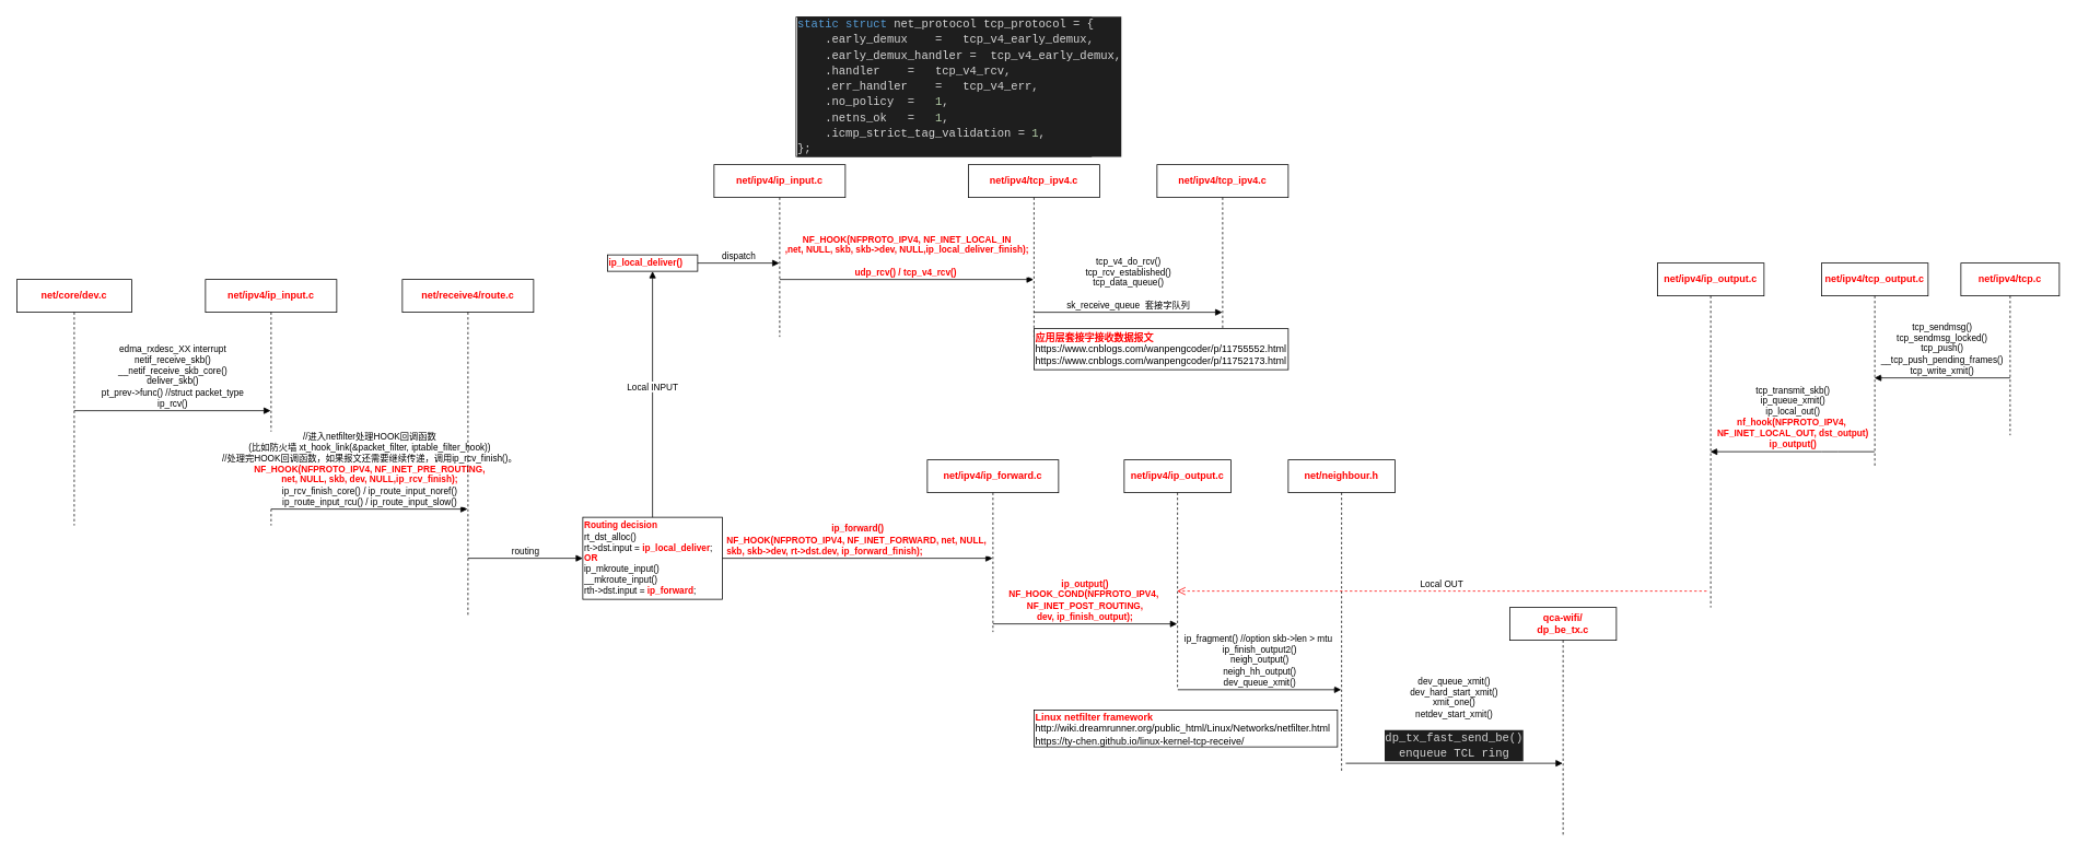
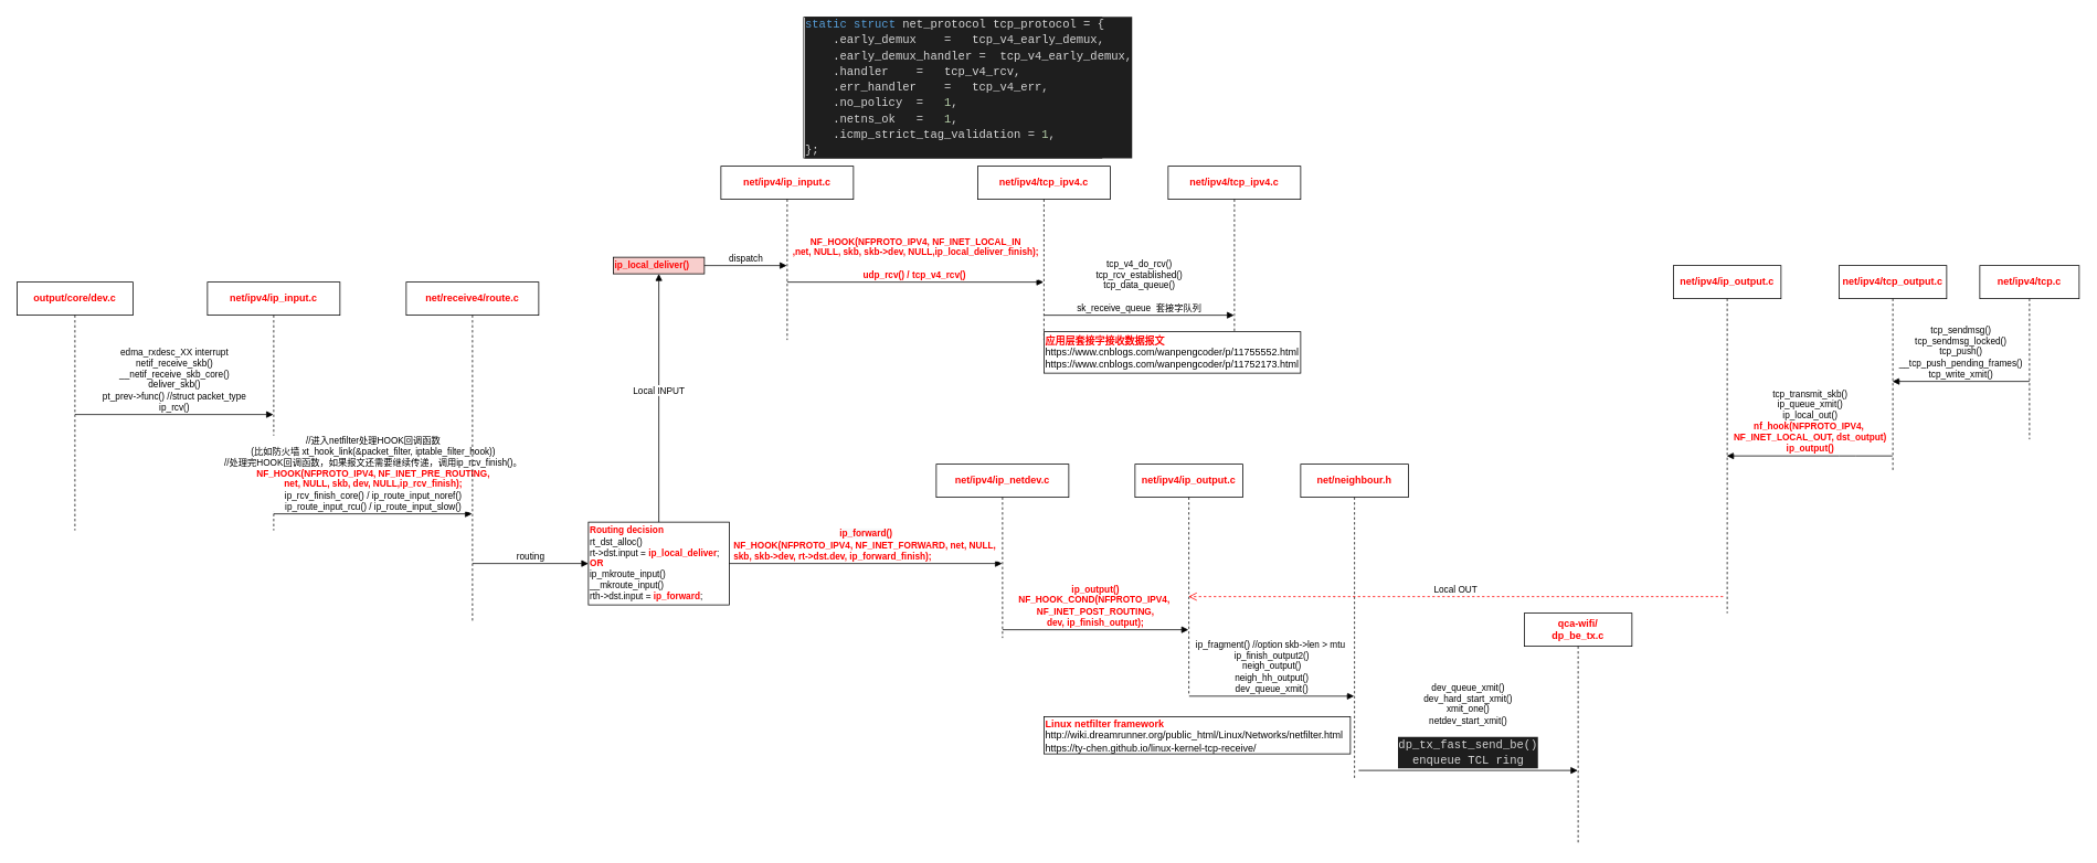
  <mxCell id="0" />
  <mxCell id="1" parent="0" />
- <mxCell id="2" value="&lt;font color=&quot;#ff0000&quot;&gt;&lt;b&gt;net/core/dev.c&lt;/b&gt;&lt;/font&gt;" style="shape=umlLifeline;perimeter=lifelinePerimeter;whiteSpace=wrap;html=1;container=1;collapsible=0;recursiveResize=0;outlineConnect=0;" vertex="1" parent="1"><mxGeometry x="20" y="340" width="140" height="300" as="geometry" /></mxCell>
+ <mxCell id="2" value="&lt;font color=&quot;#ff0000&quot;&gt;&lt;b&gt;output/core/dev.c&lt;/b&gt;&lt;/font&gt;" style="shape=umlLifeline;perimeter=lifelinePerimeter;whiteSpace=wrap;html=1;container=1;collapsible=0;recursiveResize=0;outlineConnect=0;" vertex="1" parent="1"><mxGeometry x="20" y="340" width="140" height="300" as="geometry" /></mxCell>
  <mxCell id="3" value="edma_rxdesc_XX interrupt&lt;br&gt;netif_receive_skb()&lt;br&gt;__netif_receive_skb_core()&lt;br&gt;deliver_skb()&lt;br&gt;pt_prev-&amp;gt;func() //struct packet_type&lt;br&gt;ip_rcv()" style="html=1;verticalAlign=bottom;endArrow=block;" edge="1" parent="2" target="4"><mxGeometry width="80" relative="1" as="geometry"><mxPoint x="70" y="160" as="sourcePoint" /><mxPoint x="150" y="160" as="targetPoint" /></mxGeometry></mxCell>
  <mxCell id="4" value="&lt;font color=&quot;#ff0000&quot;&gt;&lt;b&gt;net/ipv4/ip_input.c&lt;/b&gt;&lt;/font&gt;" style="shape=umlLifeline;perimeter=lifelinePerimeter;whiteSpace=wrap;html=1;container=1;collapsible=0;recursiveResize=0;outlineConnect=0;" vertex="1" parent="1"><mxGeometry x="250" y="340" width="160" height="300" as="geometry" /></mxCell>
  <mxCell id="5" value="&lt;div&gt;//进入netfilter处理HOOK回调函数&lt;/div&gt;&lt;div&gt;(比如防火墙 xt_hook_link(&amp;amp;packet_filter, iptable_filter_hook))&lt;/div&gt;&lt;div&gt;//处理完HOOK回调函数，如果报文还需要继续传递，调用ip_rcv_finish()。&lt;/div&gt;&lt;div&gt;&lt;b&gt;&lt;font color=&quot;#ff0000&quot;&gt;NF_HOOK(NFPROTO_IPV4, NF_INET_PRE_ROUTING,&lt;/font&gt;&lt;/b&gt;&lt;/div&gt;&lt;div&gt;&lt;b&gt;&lt;font color=&quot;#ff0000&quot;&gt;net, NULL, skb, dev, NULL,ip_rcv_finish);&lt;/font&gt;&lt;/b&gt;&lt;/div&gt;&lt;div&gt;&lt;div&gt;ip_rcv_finish_core() / ip_route_input_noref()&lt;/div&gt;&lt;div&gt;ip_route_input_rcu() / ip_route_input_slow()&lt;/div&gt;&lt;/div&gt;" style="html=1;verticalAlign=bottom;endArrow=block;" edge="1" parent="4" target="6"><mxGeometry width="80" relative="1" as="geometry"><mxPoint x="80" y="280" as="sourcePoint" /><mxPoint x="160" y="280" as="targetPoint" /></mxGeometry></mxCell>
  <mxCell id="6" value="&lt;font color=&quot;#ff0000&quot;&gt;&lt;b&gt;net/receive4/route.c&lt;/b&gt;&lt;/font&gt;" style="shape=umlLifeline;perimeter=lifelinePerimeter;whiteSpace=wrap;html=1;container=1;collapsible=0;recursiveResize=0;outlineConnect=0;" vertex="1" parent="1"><mxGeometry x="490" y="340" width="160" height="410" as="geometry" /></mxCell>
  <mxCell id="7" value="routing" style="html=1;verticalAlign=bottom;endArrow=block;entryX=0;entryY=0.5;entryDx=0;entryDy=0;" edge="1" parent="6" target="10"><mxGeometry width="80" relative="1" as="geometry"><mxPoint x="80" y="340" as="sourcePoint" /><mxPoint x="160" y="340" as="targetPoint" /></mxGeometry></mxCell>
- <mxCell id="8" value="&lt;font color=&quot;#ff0000&quot;&gt;&lt;b&gt;net/ipv4/ip_forward.c&lt;/b&gt;&lt;/font&gt;" style="shape=umlLifeline;perimeter=lifelinePerimeter;whiteSpace=wrap;html=1;container=1;collapsible=0;recursiveResize=0;outlineConnect=0;" vertex="1" parent="1"><mxGeometry x="1130" y="560" width="160" height="210" as="geometry" /></mxCell>
+ <mxCell id="8" value="&lt;font color=&quot;#ff0000&quot;&gt;&lt;b&gt;net/ipv4/ip_netdev.c&lt;/b&gt;&lt;/font&gt;" style="shape=umlLifeline;perimeter=lifelinePerimeter;whiteSpace=wrap;html=1;container=1;collapsible=0;recursiveResize=0;outlineConnect=0;" vertex="1" parent="1"><mxGeometry x="1130" y="560" width="160" height="210" as="geometry" /></mxCell>
  <mxCell id="9" value="&lt;b&gt;&lt;font color=&quot;#ff0000&quot;&gt;ip_output()&lt;br&gt;&lt;/font&gt;&lt;/b&gt;&lt;div&gt;&lt;b&gt;&lt;font color=&quot;#ff0000&quot;&gt;NF_HOOK_COND(NFPROTO_IPV4,&amp;nbsp;&lt;/font&gt;&lt;/b&gt;&lt;/div&gt;&lt;div&gt;&lt;b&gt;&lt;font color=&quot;#ff0000&quot;&gt;NF_INET_POST_ROUTING,&lt;/font&gt;&lt;/b&gt;&lt;/div&gt;&lt;div&gt;&lt;b&gt;&lt;font color=&quot;#ff0000&quot;&gt;dev, ip_finish_output);&lt;/font&gt;&lt;/b&gt;&lt;/div&gt;" style="html=1;verticalAlign=bottom;endArrow=block;" edge="1" parent="8" target="21"><mxGeometry width="80" relative="1" as="geometry"><mxPoint x="80" y="200" as="sourcePoint" /><mxPoint x="160" y="200" as="targetPoint" /></mxGeometry></mxCell>
  <mxCell id="10" value="&lt;div style=&quot;font-size: 11px&quot;&gt;&lt;b&gt;&lt;font color=&quot;#ff0000&quot;&gt;Routing decision&lt;/font&gt;&lt;/b&gt;&lt;/div&gt;&lt;div style=&quot;font-size: 11px&quot;&gt;rt_dst_alloc()&lt;/div&gt;&lt;div style=&quot;font-size: 11px&quot;&gt;rt-&amp;gt;dst.input = &lt;font color=&quot;#ff0000&quot;&gt;&lt;b&gt;ip_local_deliver&lt;/b&gt;&lt;/font&gt;;&lt;/div&gt;&lt;div style=&quot;font-size: 11px&quot;&gt;&lt;b&gt;&lt;font color=&quot;#ff0000&quot;&gt;OR&lt;/font&gt;&lt;/b&gt;&lt;/div&gt;&lt;div style=&quot;font-size: 11px&quot;&gt;&lt;div&gt;ip_mkroute_input()&lt;/div&gt;&lt;div&gt;__mkroute_input()&lt;/div&gt;&lt;div&gt;rth-&amp;gt;dst.input = &lt;b&gt;&lt;font color=&quot;#ff0000&quot;&gt;ip_forward&lt;/font&gt;&lt;/b&gt;;&lt;/div&gt;&lt;/div&gt;" style="html=1;align=left;" vertex="1" parent="1"><mxGeometry x="710" y="630" width="170" height="100" as="geometry" /></mxCell>
  <mxCell id="11" value="&lt;span style=&quot;text-align: left ; background-color: rgb(248 , 249 , 250)&quot;&gt;&lt;font color=&quot;#ff0000&quot;&gt;&lt;b&gt;ip_forward()&lt;/b&gt;&lt;br&gt;&lt;div&gt;&lt;b&gt;NF_HOOK(NFPROTO_IPV4, NF_INET_FORWARD, net, NULL,&amp;nbsp;&lt;/b&gt;&lt;/div&gt;&lt;div&gt;&lt;b&gt;skb, skb-&amp;gt;dev, rt-&amp;gt;dst.dev, ip_forward_finish);&lt;/b&gt;&lt;/div&gt;&lt;/font&gt;&lt;/span&gt;" style="html=1;verticalAlign=bottom;endArrow=block;" edge="1" parent="1" target="8"><mxGeometry width="80" relative="1" as="geometry"><mxPoint x="880" y="680" as="sourcePoint" /><mxPoint x="960" y="680" as="targetPoint" /></mxGeometry></mxCell>
  <mxCell id="12" value="&lt;b style=&quot;color: rgb(255 , 0 , 0)&quot;&gt;net/ipv4/ip_input.c&lt;/b&gt;" style="shape=umlLifeline;perimeter=lifelinePerimeter;whiteSpace=wrap;html=1;container=1;collapsible=0;recursiveResize=0;outlineConnect=0;" vertex="1" parent="1"><mxGeometry x="870" y="200" width="160" height="210" as="geometry" /></mxCell>
  <mxCell id="13" value="&lt;div&gt;&lt;b&gt;&lt;font color=&quot;#ff0000&quot;&gt;NF_HOOK(NFPROTO_IPV4, NF_INET_LOCAL_IN&lt;/font&gt;&lt;/b&gt;&lt;/div&gt;&lt;div&gt;&lt;b&gt;&lt;font color=&quot;#ff0000&quot;&gt;,net, NULL, skb, skb-&amp;gt;dev, NULL,ip_local_deliver_finish);&lt;/font&gt;&lt;/b&gt;&lt;/div&gt;&lt;div&gt;&lt;font color=&quot;#ff0000&quot;&gt;&lt;b&gt;&lt;br&gt;&lt;/b&gt;&lt;/font&gt;&lt;/div&gt;&lt;div&gt;&lt;font color=&quot;#ff0000&quot;&gt;&lt;b&gt;udp_rcv() /&amp;nbsp;&lt;/b&gt;&lt;/font&gt;&lt;b style=&quot;color: rgb(255 , 0 , 0)&quot;&gt;tcp_v4_rcv()&amp;nbsp;&lt;/b&gt;&lt;/div&gt;" style="html=1;verticalAlign=bottom;endArrow=block;" edge="1" parent="12" target="17"><mxGeometry width="80" relative="1" as="geometry"><mxPoint x="80" y="140" as="sourcePoint" /><mxPoint x="160" y="140" as="targetPoint" /></mxGeometry></mxCell>
- <mxCell id="14" value="&lt;b style=&quot;color: rgb(255 , 0 , 0) ; font-size: 11px&quot;&gt;ip_local_deliver()&lt;/b&gt;" style="html=1;align=left;" vertex="1" parent="1"><mxGeometry x="740" y="310" width="110" height="20" as="geometry" /></mxCell>
+ <mxCell id="14" value="&lt;b style=&quot;color: rgb(255 , 0 , 0) ; font-size: 11px&quot;&gt;ip_local_deliver()&lt;/b&gt;" style="html=1;align=left;fillColor=#f8cecc;" vertex="1" parent="1"><mxGeometry x="740" y="310" width="110" height="20" as="geometry" /></mxCell>
  <mxCell id="15" value="Local INPUT" style="html=1;verticalAlign=bottom;endArrow=block;exitX=0.5;exitY=0;exitDx=0;exitDy=0;entryX=0.5;entryY=1;entryDx=0;entryDy=0;" edge="1" parent="1" source="10" target="14"><mxGeometry width="80" relative="1" as="geometry"><mxPoint x="780" y="560" as="sourcePoint" /><mxPoint x="860" y="560" as="targetPoint" /></mxGeometry></mxCell>
  <mxCell id="16" value="dispatch" style="html=1;verticalAlign=bottom;endArrow=block;" edge="1" parent="1" target="12"><mxGeometry width="80" relative="1" as="geometry"><mxPoint x="850" y="320" as="sourcePoint" /><mxPoint x="930" y="320" as="targetPoint" /></mxGeometry></mxCell>
  <mxCell id="17" value="&lt;font color=&quot;#ff0000&quot;&gt;&lt;b&gt;net/ipv4/tcp_ipv4.c&lt;/b&gt;&lt;/font&gt;" style="shape=umlLifeline;perimeter=lifelinePerimeter;whiteSpace=wrap;html=1;container=1;collapsible=0;recursiveResize=0;outlineConnect=0;" vertex="1" parent="1"><mxGeometry x="1180" y="200" width="160" height="210" as="geometry" /></mxCell>
  <mxCell id="18" value="&lt;div&gt;tcp_v4_do_rcv()&lt;/div&gt;&lt;div&gt;tcp_rcv_established()&lt;/div&gt;&lt;div&gt;tcp_data_queue()&lt;/div&gt;&lt;div&gt;&lt;br&gt;&lt;/div&gt;&lt;div&gt;sk_receive_queue&amp;nbsp; 套接字队列&lt;br&gt;&lt;/div&gt;" style="html=1;verticalAlign=bottom;endArrow=block;" edge="1" parent="17" target="20"><mxGeometry width="80" relative="1" as="geometry"><mxPoint x="80" y="180" as="sourcePoint" /><mxPoint x="160" y="180" as="targetPoint" /></mxGeometry></mxCell>
  <mxCell id="19" value="&lt;div style=&quot;color: rgb(212 , 212 , 212) ; background-color: rgb(30 , 30 , 30) ; font-family: &amp;#34;consolas&amp;#34; , &amp;#34;courier new&amp;#34; , monospace ; font-size: 14px ; line-height: 19px&quot;&gt;&lt;div&gt;&lt;span style=&quot;color: #569cd6&quot;&gt;static&lt;/span&gt; &lt;span style=&quot;color: #569cd6&quot;&gt;struct&lt;/span&gt; net_protocol tcp_protocol = {&lt;/div&gt;&lt;div&gt;&amp;nbsp; &amp;nbsp; .early_demux &amp;nbsp; &amp;nbsp;= &amp;nbsp; tcp_v4_early_demux,&lt;/div&gt;&lt;div&gt;&amp;nbsp; &amp;nbsp; .early_demux_handler = &amp;nbsp;tcp_v4_early_demux,&lt;/div&gt;&lt;div&gt;&amp;nbsp; &amp;nbsp; .handler &amp;nbsp; &amp;nbsp;= &amp;nbsp; tcp_v4_rcv,&lt;/div&gt;&lt;div&gt;&amp;nbsp; &amp;nbsp; .err_handler &amp;nbsp; &amp;nbsp;= &amp;nbsp; tcp_v4_err,&lt;/div&gt;&lt;div&gt;&amp;nbsp; &amp;nbsp; .no_policy &amp;nbsp;= &amp;nbsp; &lt;span style=&quot;color: #b5cea8&quot;&gt;1&lt;/span&gt;,&lt;/div&gt;&lt;div&gt;&amp;nbsp; &amp;nbsp; .netns_ok &amp;nbsp; = &amp;nbsp; &lt;span style=&quot;color: #b5cea8&quot;&gt;1&lt;/span&gt;,&lt;/div&gt;&lt;div&gt;&amp;nbsp; &amp;nbsp; .icmp_strict_tag_validation = &lt;span style=&quot;color: #b5cea8&quot;&gt;1&lt;/span&gt;,&lt;/div&gt;&lt;div&gt;};&lt;/div&gt;&lt;/div&gt;" style="html=1;align=left;" vertex="1" parent="1"><mxGeometry x="970" width="360" height="170" as="geometry" y="20" /></mxCell>
  <mxCell id="20" value="&lt;font color=&quot;#ff0000&quot;&gt;&lt;b&gt;net/ipv4/tcp_ipv4.c&lt;/b&gt;&lt;/font&gt;" style="shape=umlLifeline;perimeter=lifelinePerimeter;whiteSpace=wrap;html=1;container=1;collapsible=0;recursiveResize=0;outlineConnect=0;" vertex="1" parent="1"><mxGeometry x="1410" y="200" width="160" height="210" as="geometry" /></mxCell>
  <mxCell id="21" value="&lt;font color=&quot;#ff0000&quot;&gt;&lt;b&gt;net/ipv4/ip_output.c&lt;/b&gt;&lt;/font&gt;" style="shape=umlLifeline;perimeter=lifelinePerimeter;whiteSpace=wrap;html=1;container=1;collapsible=0;recursiveResize=0;outlineConnect=0;" vertex="1" parent="1"><mxGeometry x="1370" y="560" width="130" height="280" as="geometry" /></mxCell>
  <mxCell id="22" value="&lt;font color=&quot;#ff0000&quot;&gt;&lt;b&gt;net/neighbour.h&lt;/b&gt;&lt;/font&gt;" style="shape=umlLifeline;perimeter=lifelinePerimeter;whiteSpace=wrap;html=1;container=1;collapsible=0;recursiveResize=0;outlineConnect=0;" vertex="1" parent="1"><mxGeometry x="1570" y="560" width="130" height="380" as="geometry" /></mxCell>
  <mxCell id="23" value="&lt;div&gt;dev_queue_xmit()&lt;/div&gt;&lt;div&gt;dev_hard_start_xmit()&lt;/div&gt;&lt;div&gt;xmit_one()&lt;/div&gt;&lt;div&gt;netdev_start_xmit()&lt;/div&gt;&lt;div&gt;&lt;br&gt;&lt;/div&gt;&lt;div&gt;&lt;div style=&quot;color: rgb(212 , 212 , 212) ; background-color: rgb(30 , 30 , 30) ; font-family: &amp;#34;consolas&amp;#34; , &amp;#34;courier new&amp;#34; , monospace ; font-size: 14px ; line-height: 19px&quot;&gt;dp_tx_fast_send_be()&lt;/div&gt;&lt;div style=&quot;color: rgb(212 , 212 , 212) ; background-color: rgb(30 , 30 , 30) ; font-family: &amp;#34;consolas&amp;#34; , &amp;#34;courier new&amp;#34; , monospace ; font-size: 14px ; line-height: 19px&quot;&gt;enqueue TCL ring&lt;/div&gt;&lt;/div&gt;" style="html=1;verticalAlign=bottom;endArrow=block;strokeColor=#000000;" edge="1" parent="22" target="33"><mxGeometry width="80" relative="1" as="geometry"><mxPoint x="70" y="370" as="sourcePoint" /><mxPoint x="150" y="370" as="targetPoint" /></mxGeometry></mxCell>
  <mxCell id="24" value="&lt;div&gt;ip_fragment() //option skb-&amp;gt;len &amp;gt; mtu&amp;nbsp;&lt;/div&gt;&lt;div&gt;ip_finish_output2()&lt;/div&gt;&lt;div&gt;neigh_output()&lt;/div&gt;&lt;div&gt;neigh_hh_output()&lt;/div&gt;&lt;div&gt;dev_queue_xmit()&lt;/div&gt;" style="html=1;verticalAlign=bottom;endArrow=block;exitX=0.502;exitY=1.001;exitDx=0;exitDy=0;exitPerimeter=0;" edge="1" parent="1" source="21" target="22"><mxGeometry width="80" relative="1" as="geometry"><mxPoint x="1440" y="830" as="sourcePoint" /><mxPoint x="1520" y="830" as="targetPoint" /></mxGeometry></mxCell>
  <mxCell id="25" value="&lt;b&gt;&lt;font color=&quot;#ff0000&quot;&gt;Linux netfilter framework&amp;nbsp;&lt;/font&gt;&lt;/b&gt;&lt;br&gt;http://wiki.dreamrunner.org/public_html/Linux/Networks/netfilter.html&lt;br&gt;https://ty-chen.github.io/linux-kernel-tcp-receive/" style="html=1;align=left;" vertex="1" parent="1"><mxGeometry x="1260" y="865" width="370" height="45" as="geometry" /></mxCell>
  <mxCell id="26" value="&lt;b&gt;&lt;font color=&quot;#ff0000&quot;&gt;应用层套接字接收数据报文&lt;/font&gt;&lt;/b&gt;&lt;br&gt;https://www.cnblogs.com/wanpengcoder/p/11755552.html&lt;br&gt;https://www.cnblogs.com/wanpengcoder/p/11752173.html" style="html=1;align=left;" vertex="1" parent="1"><mxGeometry x="1260" y="400" width="310" height="50" as="geometry" /></mxCell>
  <mxCell id="27" value="&lt;font color=&quot;#ff0000&quot;&gt;&lt;b&gt;net/ipv4/tcp.c&lt;span&gt;&#09;&lt;/span&gt;&lt;/b&gt;&lt;/font&gt;" style="shape=umlLifeline;perimeter=lifelinePerimeter;whiteSpace=wrap;html=1;container=1;collapsible=0;recursiveResize=0;outlineConnect=0;" vertex="1" parent="1"><mxGeometry x="2390" y="320" width="120" height="210" as="geometry" /></mxCell>
  <mxCell id="28" value="&lt;div&gt;tcp_sendmsg()&lt;/div&gt;&lt;div&gt;tcp_sendmsg_locked()&lt;/div&gt;&lt;div&gt;tcp_push()&lt;/div&gt;&lt;div&gt;__tcp_push_pending_frames()&lt;/div&gt;&lt;div&gt;tcp_write_xmit()&lt;/div&gt;" style="html=1;verticalAlign=bottom;endArrow=block;" edge="1" parent="27" target="29"><mxGeometry width="80" relative="1" as="geometry"><mxPoint x="60" y="140" as="sourcePoint" /><mxPoint x="140" y="140" as="targetPoint" /></mxGeometry></mxCell>
  <mxCell id="29" value="&lt;font color=&quot;#ff0000&quot;&gt;&lt;b&gt;net/ipv4/tcp_output.c&lt;span&gt;&#09;&lt;/span&gt;&lt;/b&gt;&lt;/font&gt;" style="shape=umlLifeline;perimeter=lifelinePerimeter;whiteSpace=wrap;html=1;container=1;collapsible=0;recursiveResize=0;outlineConnect=0;" vertex="1" parent="1"><mxGeometry x="2220" y="320" width="130" height="250" as="geometry" /></mxCell>
  <mxCell id="30" value="&lt;font color=&quot;#ff0000&quot;&gt;&lt;b&gt;net/ipv4/ip_output.c&lt;span&gt;&#09;&lt;/span&gt;&lt;/b&gt;&lt;/font&gt;" style="shape=umlLifeline;perimeter=lifelinePerimeter;whiteSpace=wrap;html=1;container=1;collapsible=0;recursiveResize=0;outlineConnect=0;" vertex="1" parent="1"><mxGeometry x="2020" y="320" width="130" height="420" as="geometry" /></mxCell>
  <mxCell id="31" value="&lt;div&gt;tcp_transmit_skb()&lt;/div&gt;&lt;div&gt;ip_queue_xmit()&lt;/div&gt;&lt;div&gt;ip_local_out()&lt;/div&gt;&lt;div&gt;&lt;b&gt;&lt;font color=&quot;#ff0000&quot;&gt;nf_hook(NFPROTO_IPV4,&amp;nbsp;&lt;/font&gt;&lt;/b&gt;&lt;/div&gt;&lt;div&gt;&lt;b&gt;&lt;font color=&quot;#ff0000&quot;&gt;NF_INET_LOCAL_OUT, dst_output)&lt;br&gt;&lt;/font&gt;&lt;/b&gt;&lt;/div&gt;&lt;div&gt;&lt;b&gt;&lt;font color=&quot;#ff0000&quot;&gt;ip_output()&lt;/font&gt;&lt;/b&gt;&lt;br&gt;&lt;/div&gt;" style="html=1;verticalAlign=bottom;endArrow=block;" edge="1" parent="1" source="29" target="30"><mxGeometry width="80" relative="1" as="geometry"><mxPoint x="2210" y="540" as="sourcePoint" /><mxPoint x="2290" y="540" as="targetPoint" /><Array as="points"><mxPoint x="2230" y="550" /></Array></mxGeometry></mxCell>
  <mxCell id="32" value="Local OUT" style="html=1;verticalAlign=bottom;endArrow=open;dashed=1;endSize=8;strokeColor=#FF0000;" edge="1" parent="1" target="21"><mxGeometry relative="1" as="geometry"><mxPoint x="2080" y="720" as="sourcePoint" /><mxPoint x="2000" y="720" as="targetPoint" /></mxGeometry></mxCell>
  <mxCell id="33" value="&lt;b style=&quot;color: rgb(255 , 0 , 0)&quot;&gt;qca-wifi/&lt;/b&gt;&lt;br style=&quot;color: rgb(255 , 0 , 0)&quot;&gt;&lt;b style=&quot;color: rgb(255 , 0 , 0)&quot;&gt;dp_be_tx.c&lt;/b&gt;" style="shape=umlLifeline;perimeter=lifelinePerimeter;whiteSpace=wrap;html=1;container=1;collapsible=0;recursiveResize=0;outlineConnect=0;" vertex="1" parent="1"><mxGeometry x="1840" y="740" width="130" height="280" as="geometry" /></mxCell>
